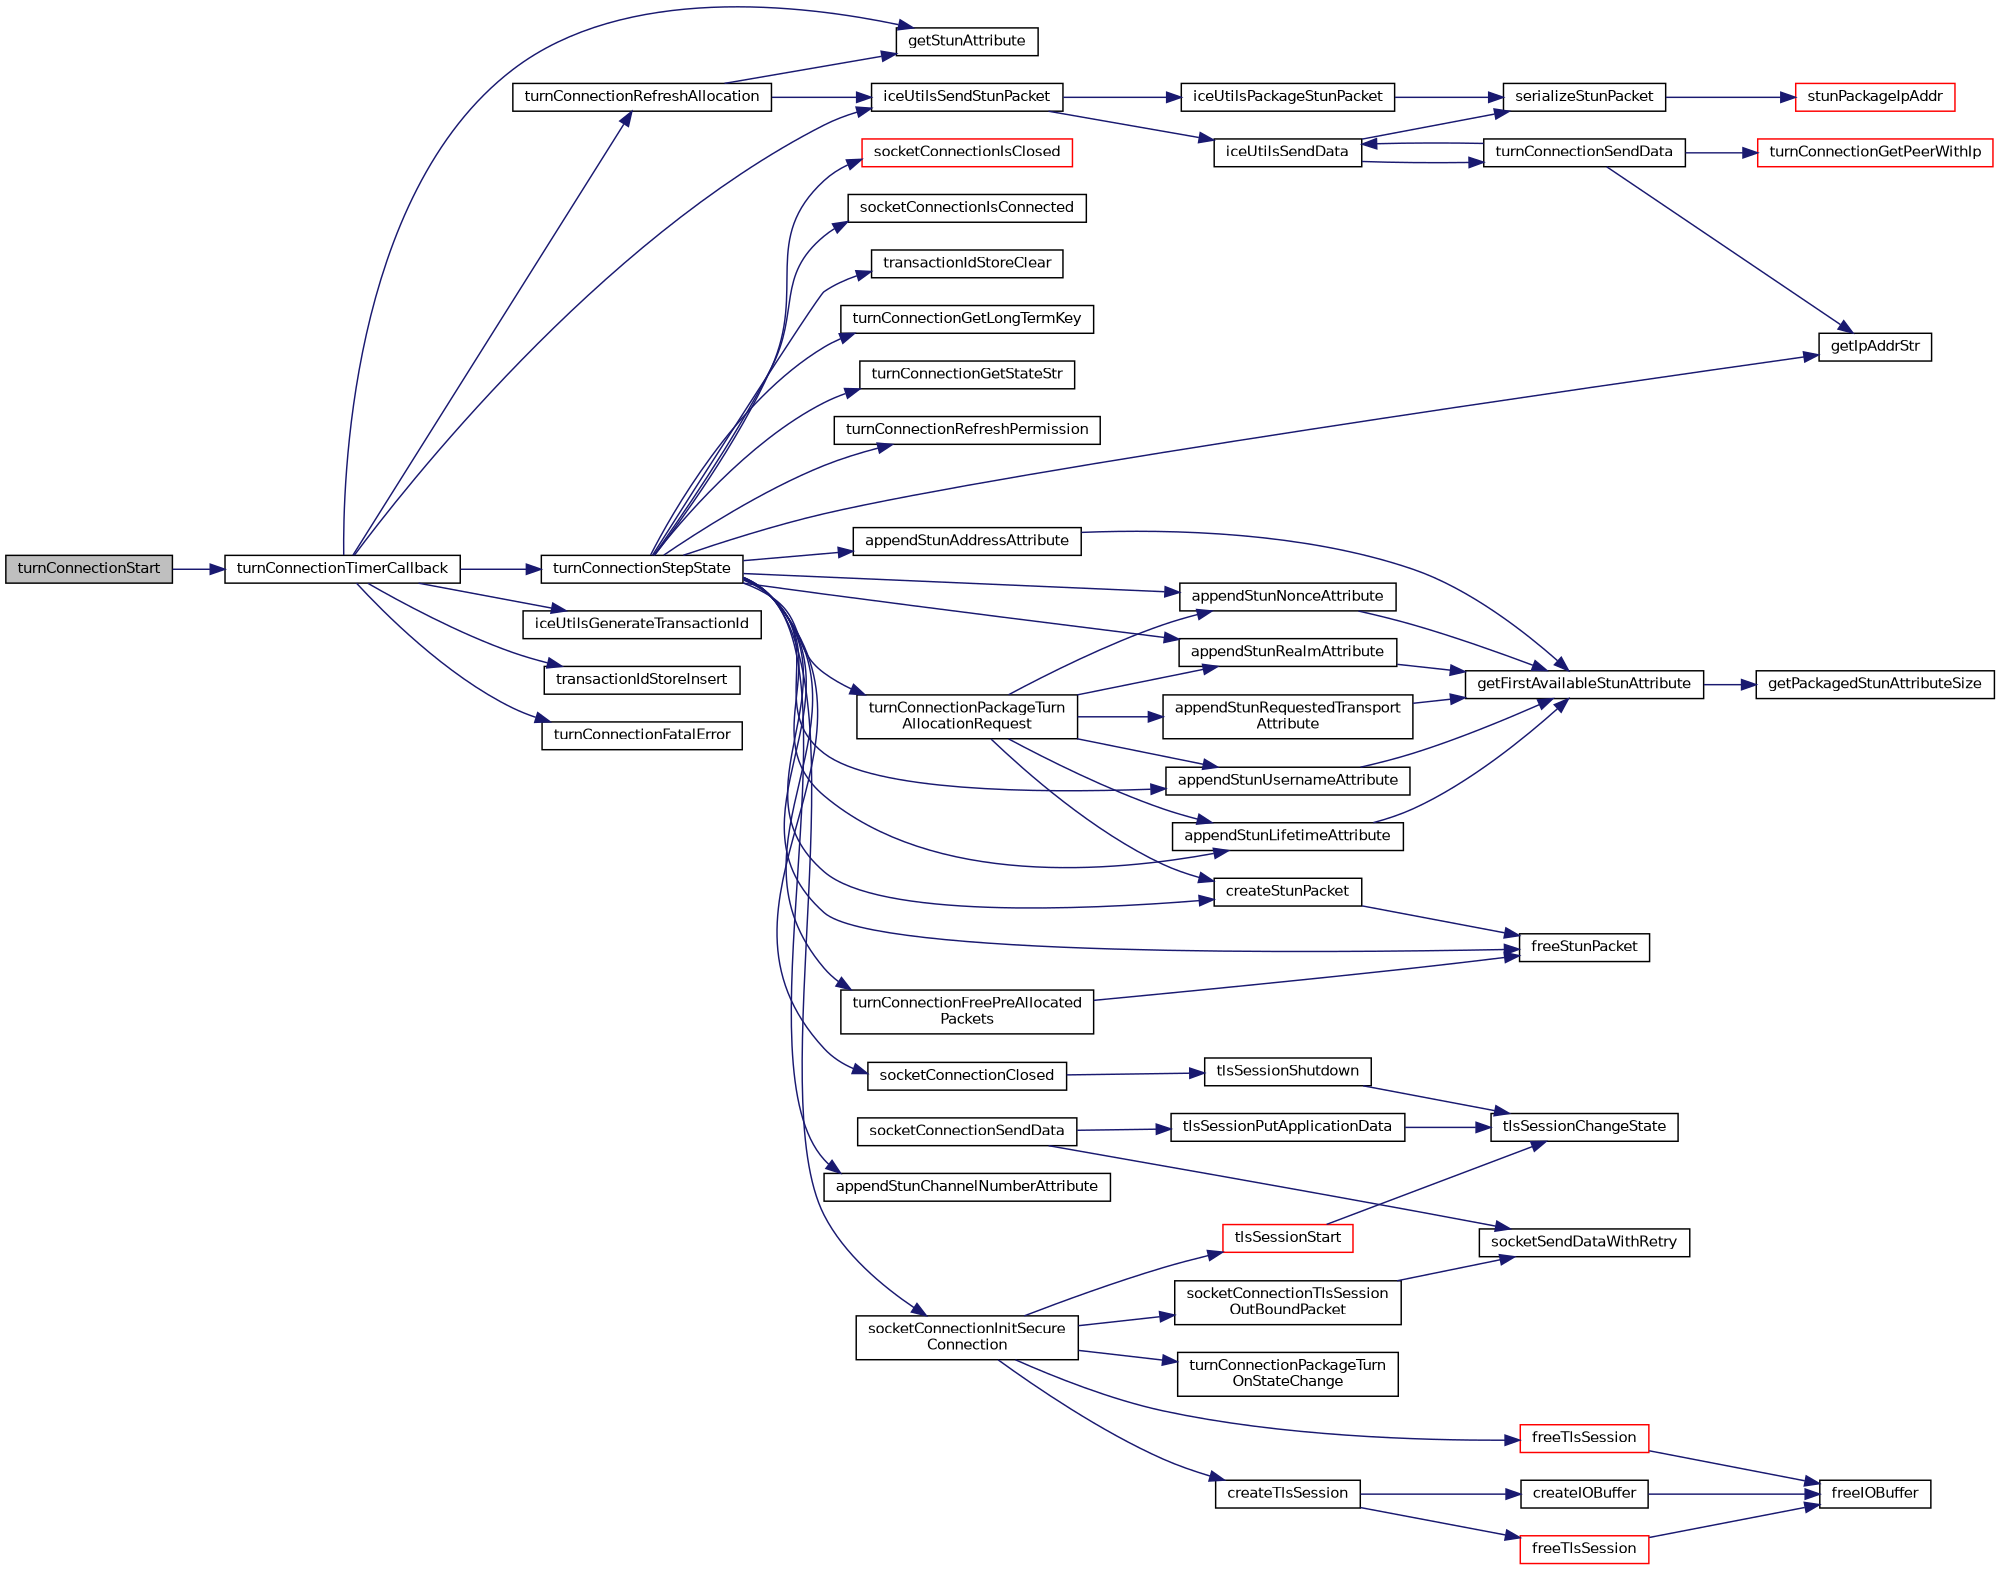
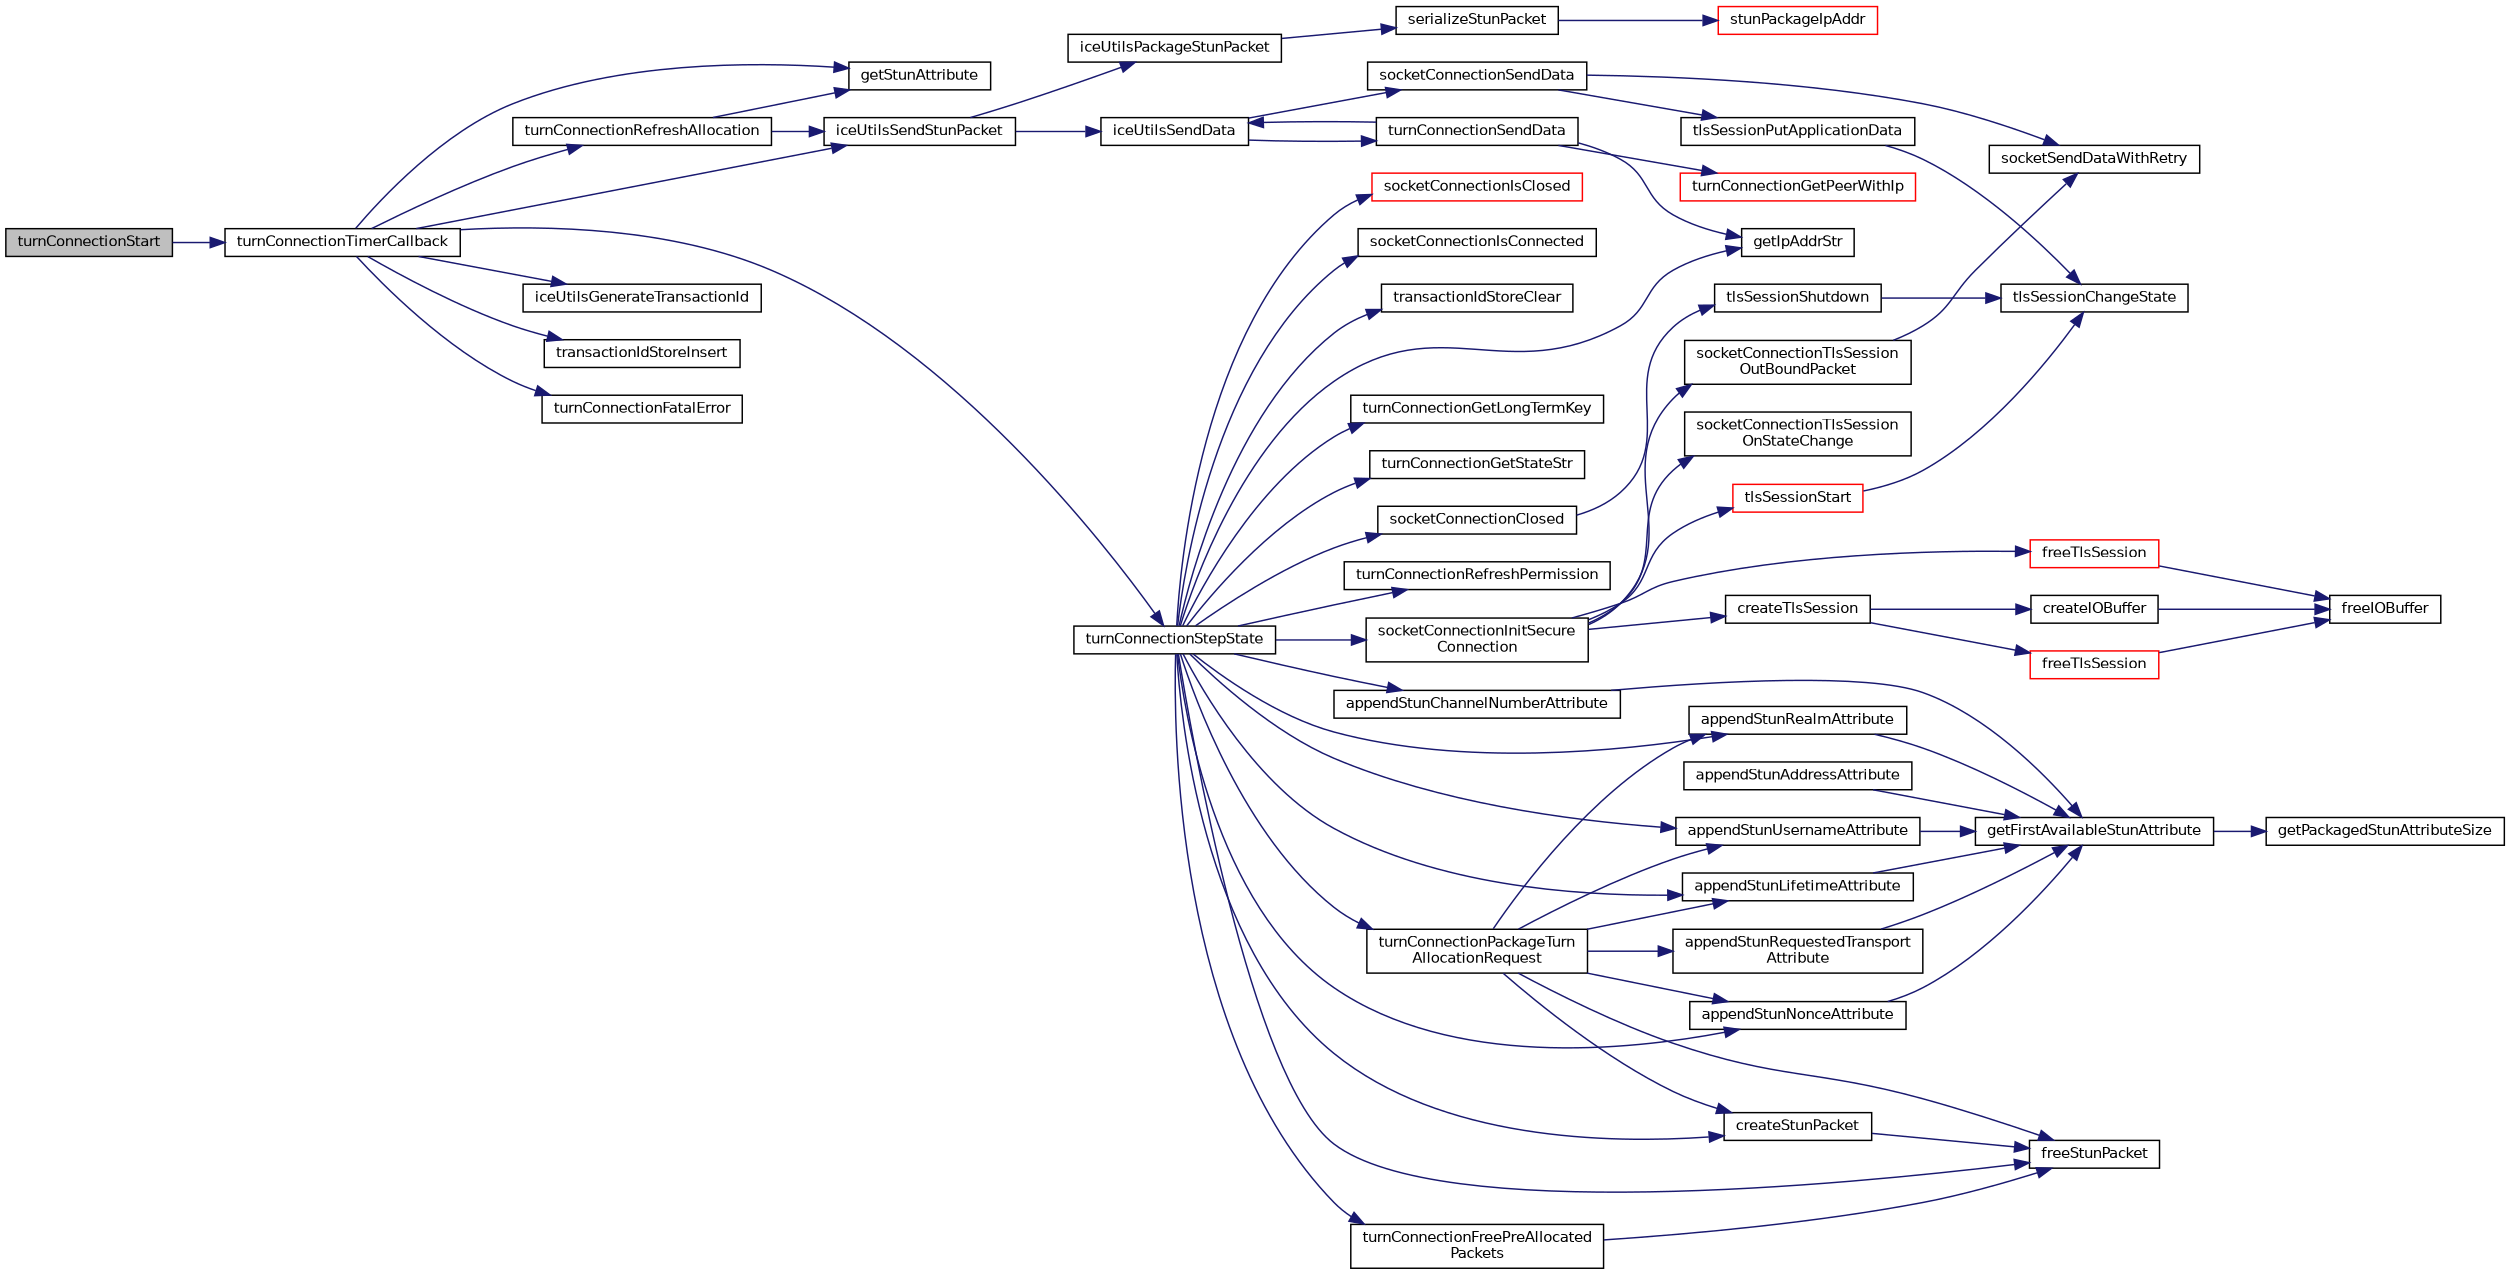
  digraph {
    rankdir=LR
    node [color=black fillcolor=white fontname=Helvetica fontsize=10 shape=record style=filled]
    edge [color=midnightblue fontname=Helvetica fontsize=10 labelfontname=Helvetica labelfontsize=10 style=solid]
    n1 [fillcolor=grey75 fontcolor=black height=0.2 label=turnConnectionStart width=0.4]
    n2 [height=0.2 label=turnConnectionTimerCallback width=0.4]
    n3 [height=0.2 label=getStunAttribute width=0.4]
    n4 [height=0.2 label=iceUtilsGenerateTransactionId width=0.4]
    n5 [height=0.2 label=iceUtilsSendStunPacket width=0.4]
    n6 [height=0.2 label=transactionIdStoreInsert width=0.4]
    n7 [height=0.2 label=turnConnectionFatalError width=0.4]
    n8 [height=0.2 label=turnConnectionRefreshAllocation width=0.4]
    n9 [height=0.2 label=turnConnectionStepState width=0.4]
    n10 [height=0.2 label=iceUtilsPackageStunPacket width=0.4]
    n11 [height=0.2 label=iceUtilsSendData width=0.4]
    n12 [height=0.2 label=getIpAddrStr width=0.4]
    n13 [height=0.2 label=appendStunAddressAttribute width=0.4]
    n14 [height=0.2 label=appendStunChannelNumberAttribute width=0.4]
    n15 [height=0.2 label=appendStunLifetimeAttribute width=0.4]
    n16 [height=0.2 label=appendStunNonceAttribute width=0.4]
    n17 [height=0.2 label=appendStunRealmAttribute width=0.4]
    n18 [height=0.2 label=appendStunUsernameAttribute width=0.4]
    n19 [height=0.2 label=createStunPacket width=0.4]
    n20 [height=0.2 label=freeStunPacket width=0.4]
    n21 [height=0.2 label=socketConnectionClosed width=0.4]
    n22 [height=0.2 label="socketConnectionInitSecure\lConnection" width=0.4]
    n23 [color=red height=0.2 label=socketConnectionIsClosed width=0.4]
    n24 [height=0.2 label=socketConnectionIsConnected width=0.4]
    n25 [height=0.2 label=transactionIdStoreClear width=0.4]
    n26 [height=0.2 label="turnConnectionFreePreAllocated\lPackets" width=0.4]
    n27 [height=0.2 label=turnConnectionGetLongTermKey width=0.4]
    n28 [height=0.2 label=turnConnectionGetStateStr width=0.4]
    n29 [height=0.2 label="turnConnectionPackageTurn\lAllocationRequest" width=0.4]
    n30 [height=0.2 label=turnConnectionRefreshPermission width=0.4]
    n31 [height=0.2 label=serializeStunPacket width=0.4]
    n32 [height=0.2 label=socketConnectionSendData width=0.4]
    n33 [height=0.2 label=turnConnectionSendData width=0.4]
    n34 [color=red height=0.2 label=stunPackageIpAddr width=0.4]
    n35 [height=0.2 label=socketSendDataWithRetry width=0.4]
    n36 [height=0.2 label=tlsSessionPutApplicationData width=0.4]
    n37 [color=red height=0.2 label=turnConnectionGetPeerWithIp width=0.4]
    n38 [height=0.2 label=tlsSessionChangeState width=0.4]
    n39 [height=0.2 label=getFirstAvailableStunAttribute width=0.4]
    n40 [height=0.2 label=tlsSessionShutdown width=0.4]
    n41 [height=0.2 label=createTlsSession width=0.4]
    n42 [color=red height=0.2 label=freeTlsSession width=0.4]
-   n43 [height=0.2 label="turnConnectionPackageTurn\lOnStateChange" width=0.4]
+   n43 [height=0.2 label="socketConnectionTlsSession\lOnStateChange" width=0.4]
    n44 [height=0.2 label="socketConnectionTlsSession\lOutBoundPacket" width=0.4]
    n45 [color=red height=0.2 label=tlsSessionStart width=0.4]
    n46 [height=0.2 label="appendStunRequestedTransport\lAttribute" width=0.4]
    n47 [height=0.2 label=getPackagedStunAttributeSize width=0.4]
    n48 [height=0.2 label=createIOBuffer width=0.4]
    n49 [color=red height=0.2 label=freeTlsSession width=0.4]
    n50 [height=0.2 label=freeIOBuffer width=0.4]
    n1 -> n2
    n2 -> n3
    n2 -> n4
    n2 -> n5
    n2 -> n6
    n2 -> n7
    n2 -> n8
    n2 -> n9
    n5 -> n10
    n5 -> n11
    n8 -> n3
    n8 -> n5
    n9 -> n12
-   n9 -> n13
    n9 -> n14
    n9 -> n15
    n9 -> n16
    n9 -> n17
    n9 -> n18
    n9 -> n19
    n9 -> n20
    n9 -> n21
    n9 -> n22
    n9 -> n23
    n9 -> n24
    n9 -> n25
    n9 -> n26
    n9 -> n27
    n9 -> n28
    n9 -> n29
    n9 -> n30
    n10 -> n31
-   n11 -> n31
+   n11 -> n32
    n11 -> n33
    n13 -> n39
+   n14 -> n39
    n15 -> n39
    n16 -> n39
    n17 -> n39
    n18 -> n39
    n19 -> n20
    n21 -> n40
    n22 -> n41
    n22 -> n42
    n22 -> n43
    n22 -> n44
    n22 -> n45
    n26 -> n20
    n29 -> n15
    n29 -> n16
    n29 -> n17
    n29 -> n18
    n29 -> n19
+   n29 -> n20
    n29 -> n46
    n31 -> n34
    n32 -> n35
    n32 -> n36
    n33 -> n11
    n33 -> n12
    n33 -> n37
    n36 -> n38
    n39 -> n47
    n40 -> n38
    n41 -> n48
    n41 -> n49
    n42 -> n50
    n44 -> n35
    n45 -> n38
    n46 -> n39
    n48 -> n50
    n49 -> n50
  }
